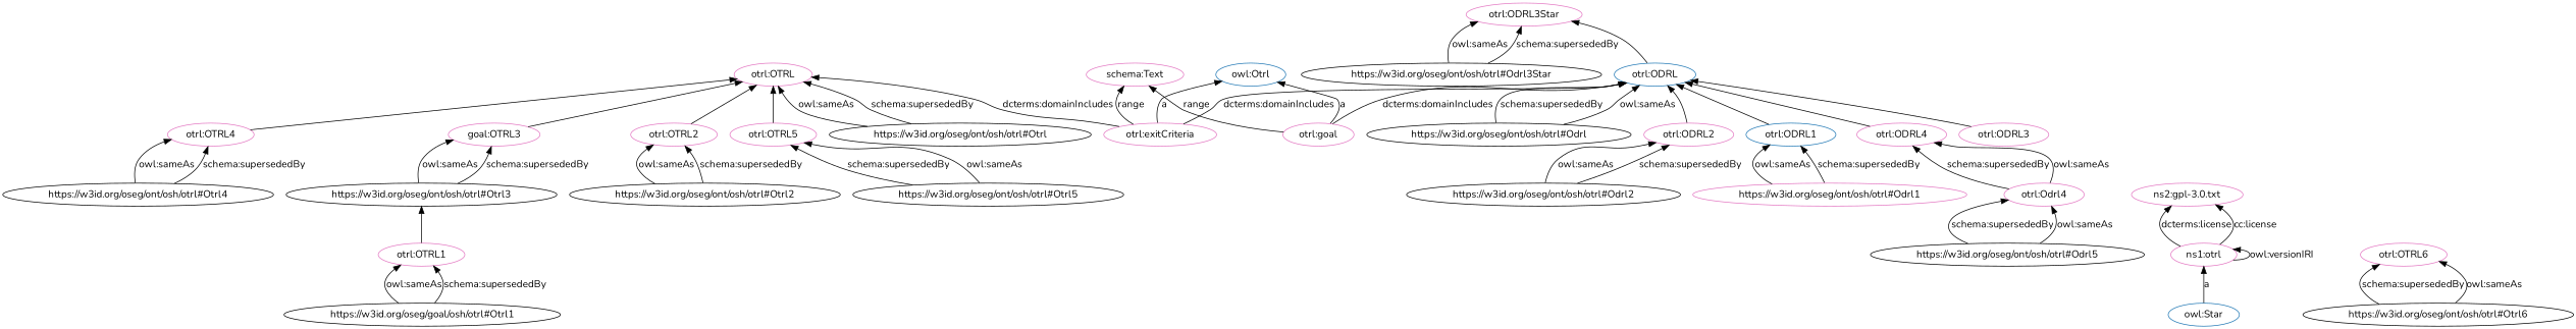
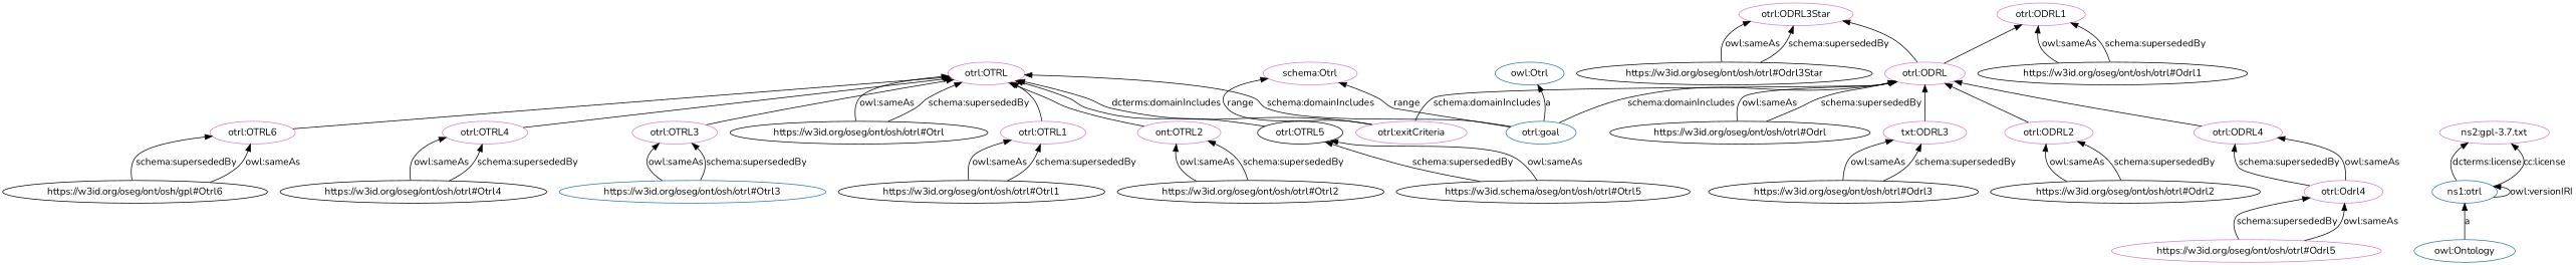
  digraph {
    fontname=Nunito
    rankdir=BT
    node [color="#e377c2" fillcolor="#e377c2" fontname=Nunito]
    edge [fontname=Nunito]
    n1 [height=.3 label="otrl:OTRL1"]
    n2 [height=.3 label="otrl:OTRL"]
-   n3 [height=.3 label="otrl:OTRL2"]
-   n4 [color="#1f77b4" fillcolor="#1f77b4" height=.3 label="owl:Star"]
-   n5 [height=.3 label="ns1:otrl"]
+   n3 [height=.3 label="ont:OTRL2"]
+   n4 [color="#1f77b4" fillcolor="#1f77b4" height=.3 label="owl:Ontology"]
+   n5 [color="#1f77b4" height=.3 label="ns1:otrl"]
    n6 [color="#1f77b4" fillcolor="#1f77b4" height=.3 label="owl:Otrl"]
-   n7 [color="#1f77b4" height=.3 label="otrl:ODRL"]
+   n7 [height=.3 label="otrl:ODRL"]
    n8 [height=.3 label="otrl:ODRL3Star"]
    n9 [height=.3 label="otrl:ODRL2"]
-   n10 [color="#1f77b4" height=.3 label="otrl:ODRL1"]
+   n10 [height=.3 label="otrl:ODRL1"]
    n11 [height=.3 label="otrl:ODRL4"]
-   n12 [height=.3 label="otrl:OTRL5"]
-   n13 [height=.3 label="otrl:ODRL3"]
+   n12 [color=black height=.3 label="otrl:OTRL5"]
+   n13 [height=.3 label="txt:ODRL3"]
    n14 [height=.3 label="otrl:OTRL6"]
    n15 [height=.3 label="otrl:OTRL4"]
-   n16 [height=.3 label="goal:OTRL3"]
-   n17 [height=.3 label="ns2:gpl-3.0.txt"]
+   n16 [height=.3 label="otrl:OTRL3"]
+   n17 [height=.3 label="ns2:gpl-3.7.txt"]
    n18 [height=.3 label="otrl:Odrl4"]
-   n19 [height=.3 label="schema:Text"]
-   n20 [height=.3 label="otrl:goal"]
+   n19 [height=.3 label="schema:Otrl"]
+   n20 [color="#1f77b4" height=.3 label="otrl:goal"]
    n21 [height=.3 label="otrl:exitCriteria"]
    "https://w3id.org/oseg/ont/osh/otrl#Odrl" [height=.3 color="" fillcolor=""]
    "https://w3id.org/oseg/ont/osh/otrl#Odrl3Star" [height=.3 color="" fillcolor=""]
-   "https://w3id.org/oseg/ont/osh/otrl#Otrl6" [height=.3 color="" fillcolor=""]
-   "https://w3id.org/oseg/ont/osh/otrl#Odrl5" [height=.3 color="" fillcolor=""]
-   "https://w3id.org/oseg/ont/osh/otrl#Otrl5" [height=.3 color="" fillcolor=""]
+   "https://w3id.org/oseg/ont/osh/otrl#Otrl6" [height=.3 label="https://w3id.org/oseg/ont/osh/gpl#Otrl6" color="" fillcolor=""]
+   "https://w3id.org/oseg/ont/osh/otrl#Odrl5" [height=.3 fillcolor=""]
+   "https://w3id.org/oseg/ont/osh/otrl#Otrl5" [height=.3 label="https://w3id.schema/oseg/ont/osh/otrl#Otrl5" color="" fillcolor=""]
    "https://w3id.org/oseg/ont/osh/otrl#Otrl2" [height=.3 color="" fillcolor=""]
-   "https://w3id.org/oseg/ont/osh/otrl#Otrl3" [height=.3 color="" fillcolor=""]
-   "https://w3id.org/oseg/ont/osh/otrl#Odrl1" [height=.3 fillcolor=""]
+   "https://w3id.org/oseg/ont/osh/otrl#Otrl3" [height=.3 color="#1f77b4" fillcolor=""]
+   "https://w3id.org/oseg/ont/osh/otrl#Odrl3" [height=.3 color="" fillcolor=""]
+   "https://w3id.org/oseg/ont/osh/otrl#Odrl1" [height=.3 color="" fillcolor=""]
    "https://w3id.org/oseg/ont/osh/otrl#Odrl2" [height=.3 color="" fillcolor=""]
-   "https://w3id.org/oseg/ont/osh/otrl#Otrl1" [height=.3 label="https://w3id.org/oseg/goal/osh/otrl#Otrl1" color="" fillcolor=""]
+   "https://w3id.org/oseg/ont/osh/otrl#Otrl1" [height=.3 color="" fillcolor=""]
    "https://w3id.org/oseg/ont/osh/otrl#Otrl4" [height=.3 color="" fillcolor=""]
    "https://w3id.org/oseg/ont/osh/otrl#Otrl" [height=.3 color="" fillcolor=""]
-   n1 -> "https://w3id.org/oseg/ont/osh/otrl#Otrl3"
+   n1 -> n2
    n3 -> n2
    n4 -> n5 [label=a]
    n5 -> n5 [label="owl:versionIRI"]
    n5 -> n17 [label="dcterms:license"]
    n5 -> n17 [label="cc:license"]
    n7 -> n8
    n9 -> n7
-   n10 -> n7
+   n7 -> n10
    n11 -> n7
    n12 -> n2
    n13 -> n7
+   n14 -> n2
    n15 -> n2
    n16 -> n2
    n18 -> n11 [label="schema:supersededBy"]
    n18 -> n11 [label="owl:sameAs"]
+   n20 -> n2 [label="schema:domainIncludes"]
    n20 -> n6 [label=a]
-   n20 -> n7 [label="dcterms:domainIncludes"]
+   n20 -> n7 [label="schema:domainIncludes"]
    n20 -> n19 [label=range]
    n21 -> n2 [label="dcterms:domainIncludes"]
-   n21 -> n6 [label=a]
-   n21 -> n7 [label="dcterms:domainIncludes"]
+   n21 -> n7 [label="schema:domainIncludes"]
    n21 -> n19 [label=range]
    "https://w3id.org/oseg/ont/osh/otrl#Odrl" -> n7 [label="owl:sameAs"]
    "https://w3id.org/oseg/ont/osh/otrl#Odrl" -> n7 [label="schema:supersededBy"]
    "https://w3id.org/oseg/ont/osh/otrl#Odrl3Star" -> n8 [label="owl:sameAs"]
    "https://w3id.org/oseg/ont/osh/otrl#Odrl3Star" -> n8 [label="schema:supersededBy"]
    "https://w3id.org/oseg/ont/osh/otrl#Otrl6" -> n14 [label="schema:supersededBy"]
    "https://w3id.org/oseg/ont/osh/otrl#Otrl6" -> n14 [label="owl:sameAs"]
    "https://w3id.org/oseg/ont/osh/otrl#Odrl5" -> n18 [label="schema:supersededBy"]
    "https://w3id.org/oseg/ont/osh/otrl#Odrl5" -> n18 [label="owl:sameAs"]
    "https://w3id.org/oseg/ont/osh/otrl#Otrl5" -> n12 [label="schema:supersededBy"]
    "https://w3id.org/oseg/ont/osh/otrl#Otrl5" -> n12 [label="owl:sameAs"]
    "https://w3id.org/oseg/ont/osh/otrl#Otrl2" -> n3 [label="owl:sameAs"]
    "https://w3id.org/oseg/ont/osh/otrl#Otrl2" -> n3 [label="schema:supersededBy"]
    "https://w3id.org/oseg/ont/osh/otrl#Otrl3" -> n16 [label="owl:sameAs"]
    "https://w3id.org/oseg/ont/osh/otrl#Otrl3" -> n16 [label="schema:supersededBy"]
+   "https://w3id.org/oseg/ont/osh/otrl#Odrl3" -> n13 [label="owl:sameAs"]
+   "https://w3id.org/oseg/ont/osh/otrl#Odrl3" -> n13 [label="schema:supersededBy"]
    "https://w3id.org/oseg/ont/osh/otrl#Odrl1" -> n10 [label="owl:sameAs"]
    "https://w3id.org/oseg/ont/osh/otrl#Odrl1" -> n10 [label="schema:supersededBy"]
    "https://w3id.org/oseg/ont/osh/otrl#Odrl2" -> n9 [label="owl:sameAs"]
    "https://w3id.org/oseg/ont/osh/otrl#Odrl2" -> n9 [label="schema:supersededBy"]
    "https://w3id.org/oseg/ont/osh/otrl#Otrl1" -> n1 [label="owl:sameAs"]
    "https://w3id.org/oseg/ont/osh/otrl#Otrl1" -> n1 [label="schema:supersededBy"]
    "https://w3id.org/oseg/ont/osh/otrl#Otrl4" -> n15 [label="owl:sameAs"]
    "https://w3id.org/oseg/ont/osh/otrl#Otrl4" -> n15 [label="schema:supersededBy"]
    "https://w3id.org/oseg/ont/osh/otrl#Otrl" -> n2 [label="owl:sameAs"]
    "https://w3id.org/oseg/ont/osh/otrl#Otrl" -> n2 [label="schema:supersededBy"]
  }
